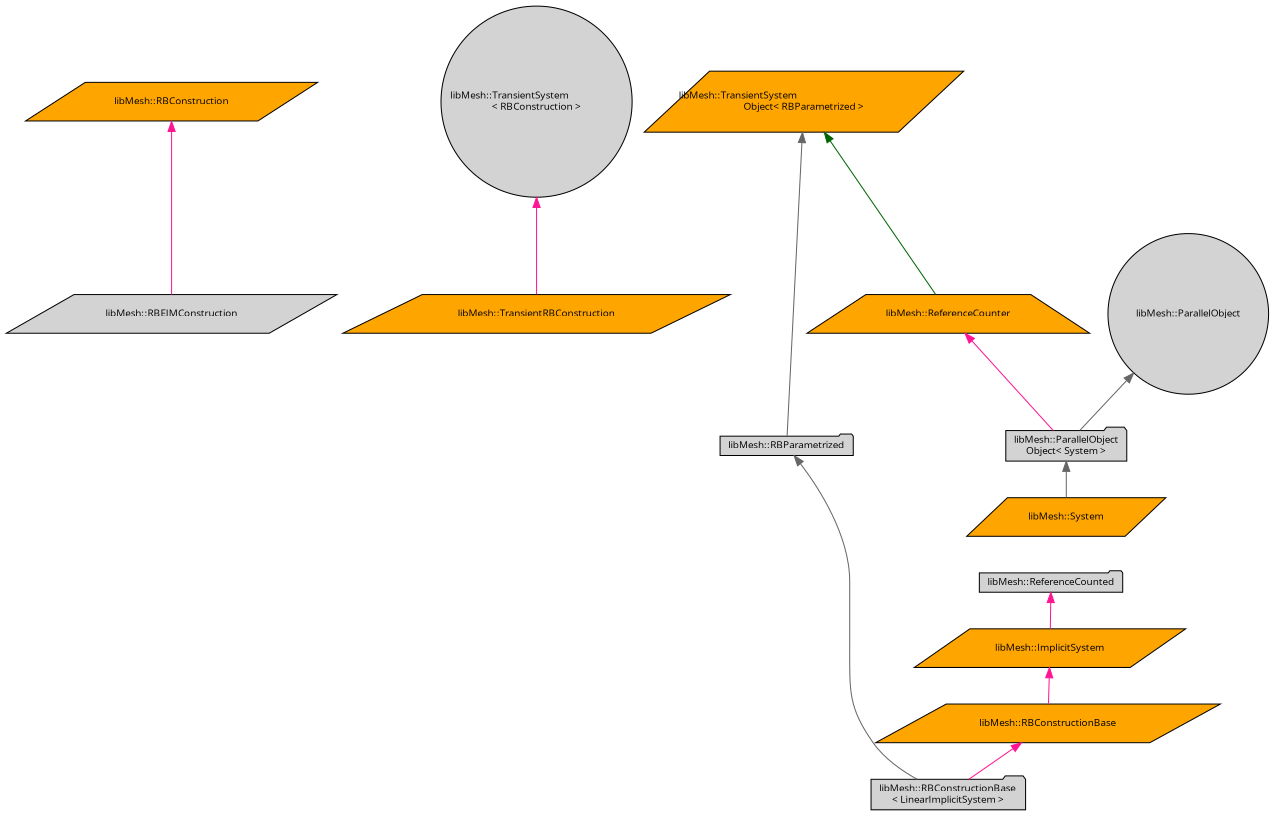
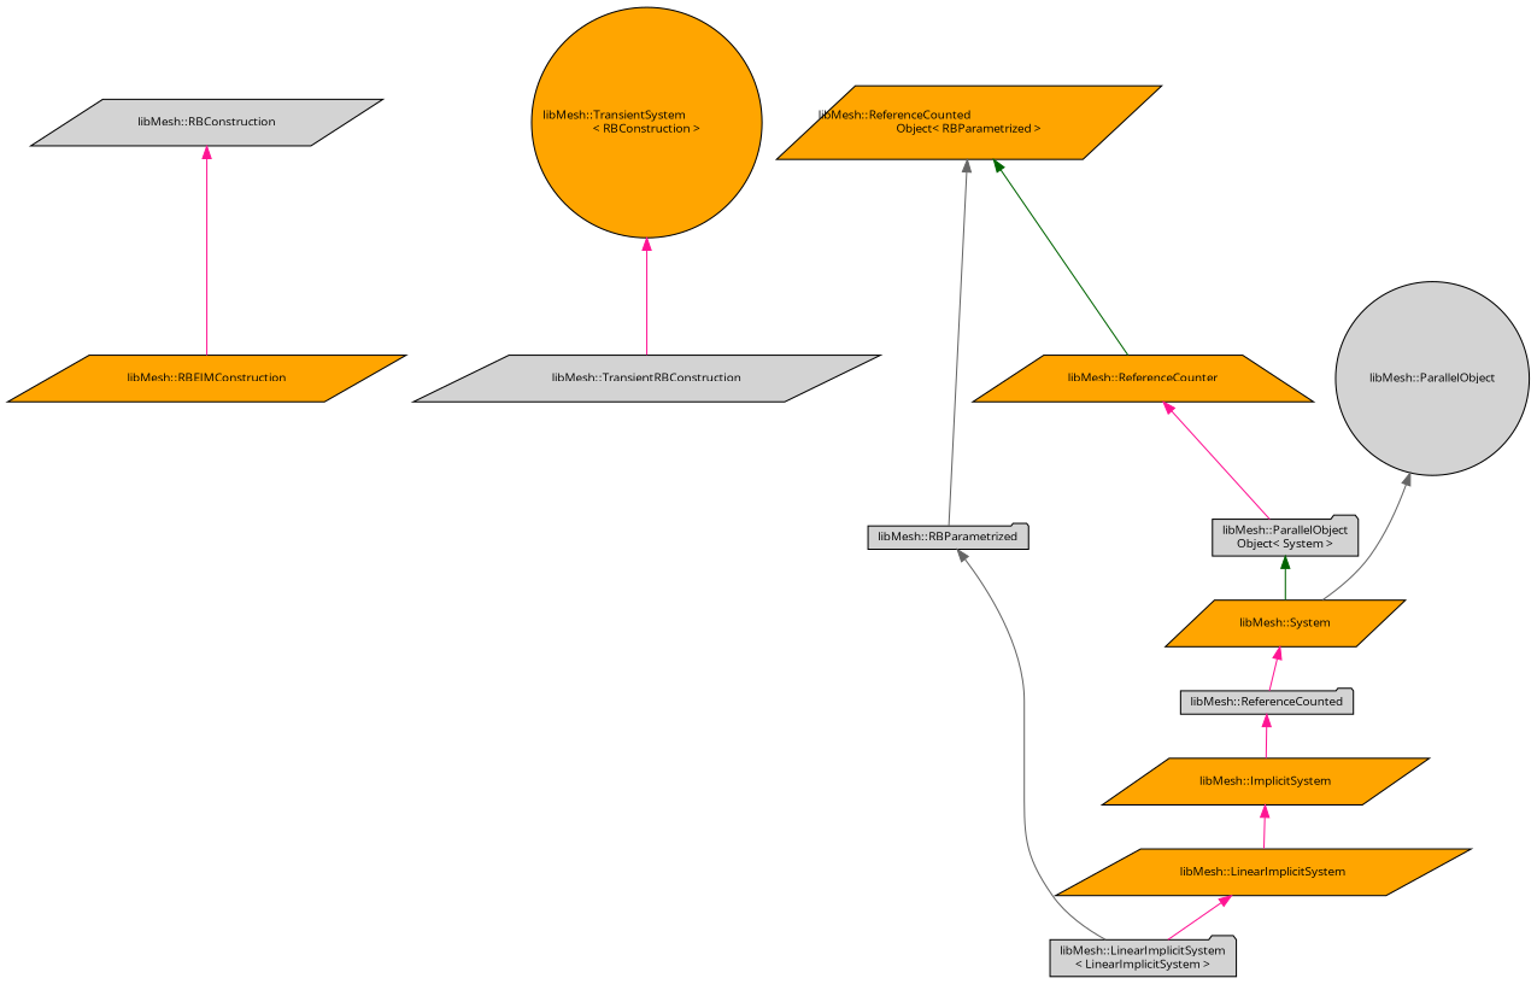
  digraph {
    fontname="Open Sans"
    node [color=black fillcolor=lightgrey fontname="Open Sans" fontsize=10 shape=parallelogram style=filled]
    edge [color=deeppink dir=back fontname="Open Sans" fontsize=10 labelfontname=Helvetica labelfontsize=10 style=solid]
-   n1 [fillcolor=orange fontcolor=black height=0.2 label="libMesh::RBConstruction" width=0.4]
-   n2 [height=0.2 label="libMesh::RBEIMConstruction" width=0.4]
-   n3 [height=0.2 label="libMesh::TransientSystem\l\< RBConstruction \>" shape=circle width=0.4]
-   n4 [fillcolor=orange height=0.2 label="libMesh::TransientRBConstruction" width=0.4]
-   n5 [height=0.2 label="libMesh::RBConstructionBase\l\< LinearImplicitSystem \>" shape=folder width=0.4]
-   n6 [fillcolor=orange height=0.2 label="libMesh::RBConstructionBase" width=0.4]
+   n1 [fontcolor=black height=0.2 label="libMesh::RBConstruction" width=0.4]
+   n2 [fillcolor=orange height=0.2 label="libMesh::RBEIMConstruction" width=0.4]
+   n3 [fillcolor=orange height=0.2 label="libMesh::TransientSystem\l\< RBConstruction \>" shape=circle width=0.4]
+   n4 [height=0.2 label="libMesh::TransientRBConstruction" width=0.4]
+   n5 [height=0.2 label="libMesh::LinearImplicitSystem\l\< LinearImplicitSystem \>" shape=folder width=0.4]
+   n6 [fillcolor=orange height=0.2 label="libMesh::LinearImplicitSystem" width=0.4]
    n7 [fillcolor=orange height=0.2 label="libMesh::ImplicitSystem" width=0.4]
    n8 [height=0.2 label="libMesh::ReferenceCounted" shape=folder width=0.4]
    n9 [fillcolor=orange height=0.2 label="libMesh::System" width=0.4]
    n10 [height=0.2 label="libMesh::ParallelObject\lObject\< System \>" shape=folder width=0.4]
    n11 [fillcolor=orange height=0.2 label="libMesh::ReferenceCounter" shape=trapezium width=0.4]
-   n12 [fillcolor=orange height=0.2 label="libMesh::TransientSystem\lObject\< RBParametrized \>" width=0.4]
+   n12 [fillcolor=orange height=0.2 label="libMesh::ReferenceCounted\lObject\< RBParametrized \>" width=0.4]
    n13 [height=0.2 label="libMesh::RBParametrized" shape=folder width=0.4]
    n14 [height=0.2 label="libMesh::ParallelObject" shape=circle width=0.4]
    n1 -> n2
    n3 -> n4
    n6 -> n5
    n7 -> n6
    n8 -> n7
-   n10 -> n9 [color=gray40]
+   n9 -> n8
+   n10 -> n9 [color=darkgreen]
    n11 -> n10
    n12 -> n11 [color=darkgreen]
    n12 -> n13 [color=gray40]
    n13 -> n5 [color=gray40]
-   n14 -> n10 [color=gray40]
+   n14 -> n9 [color=gray40]
  }
